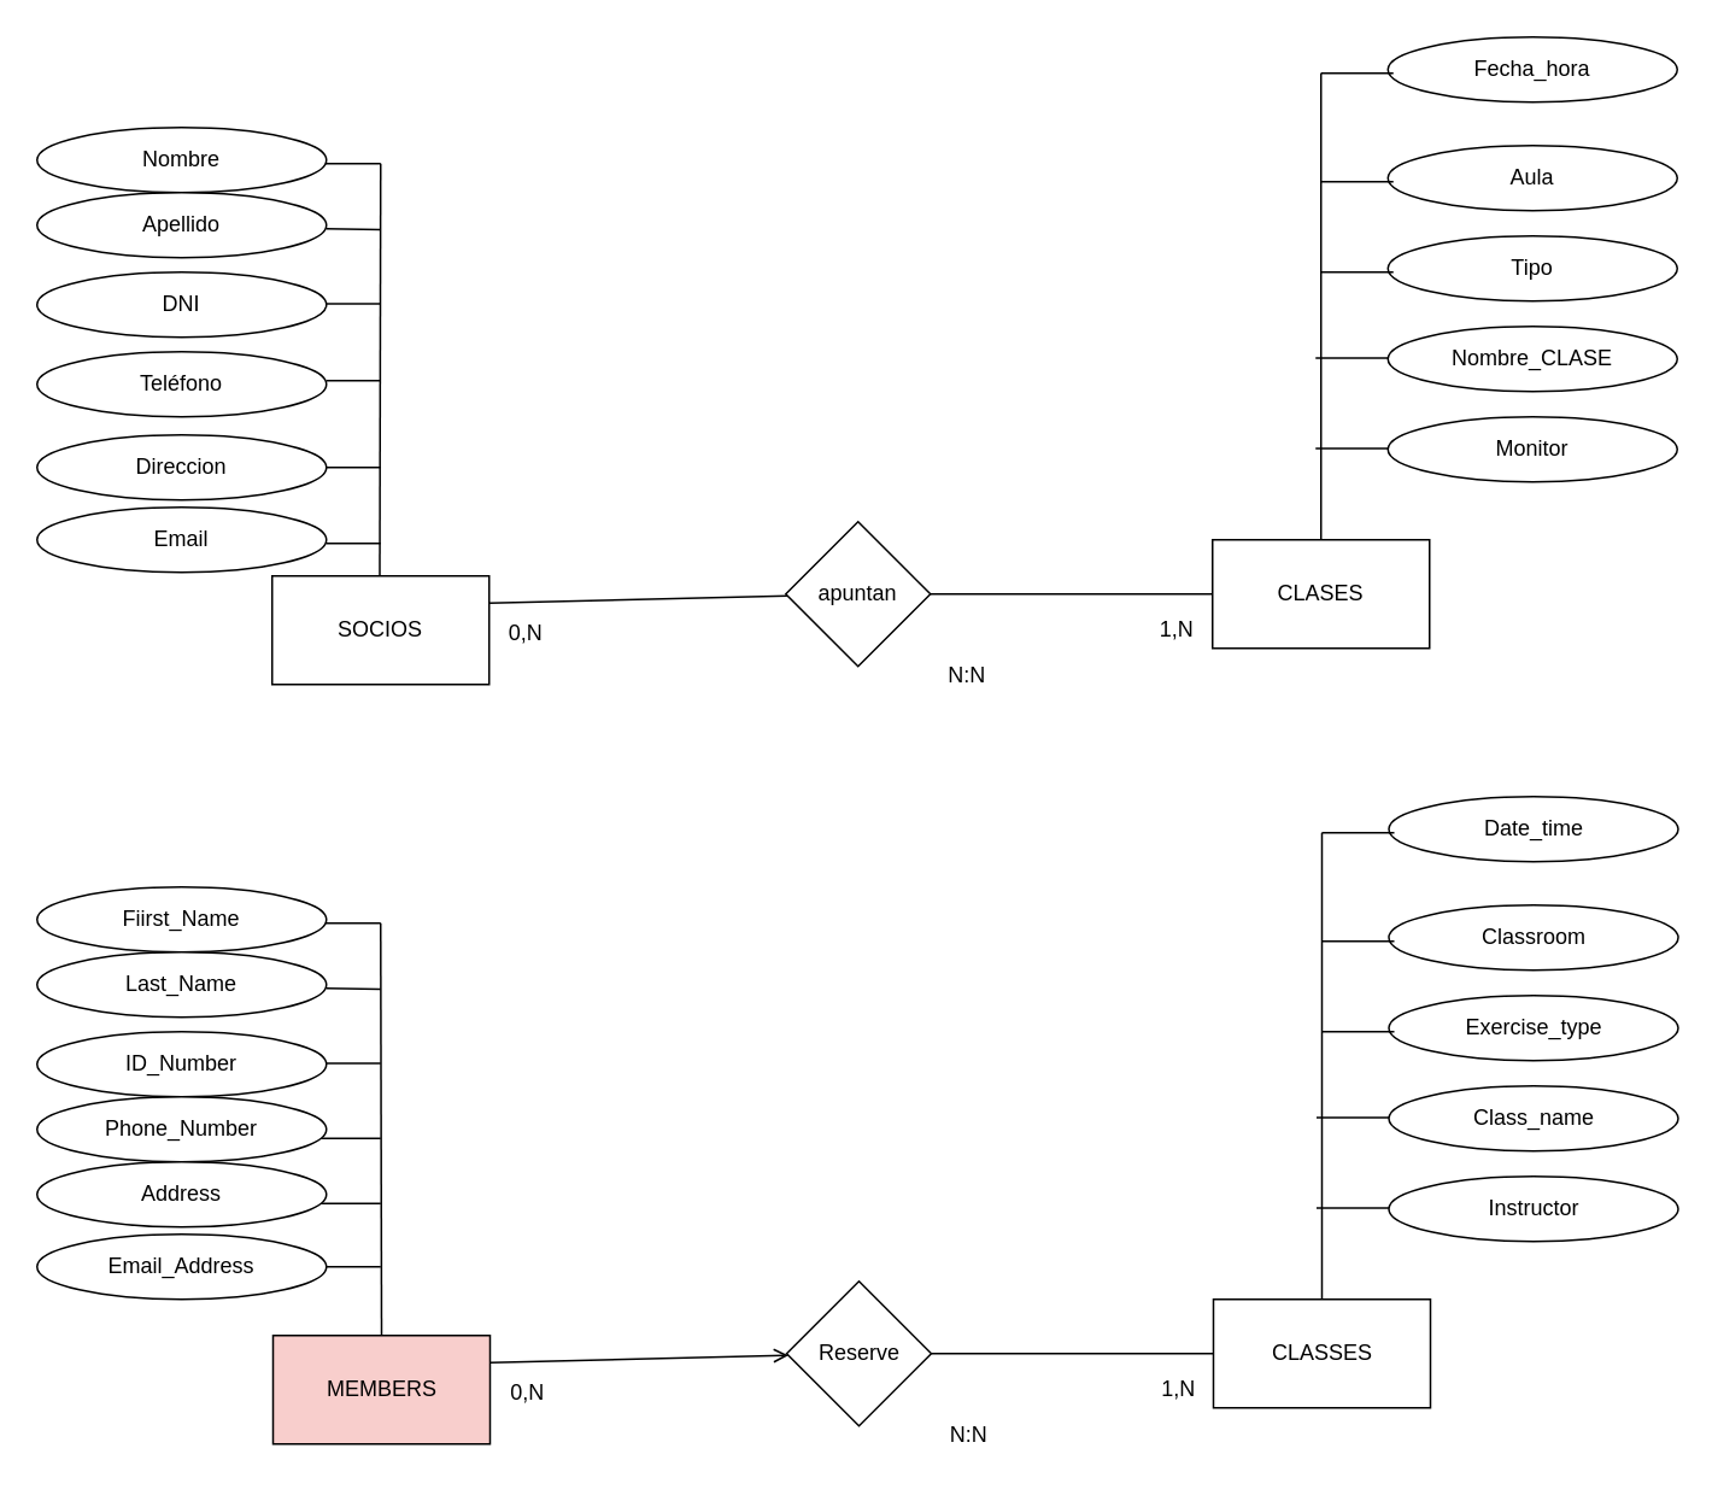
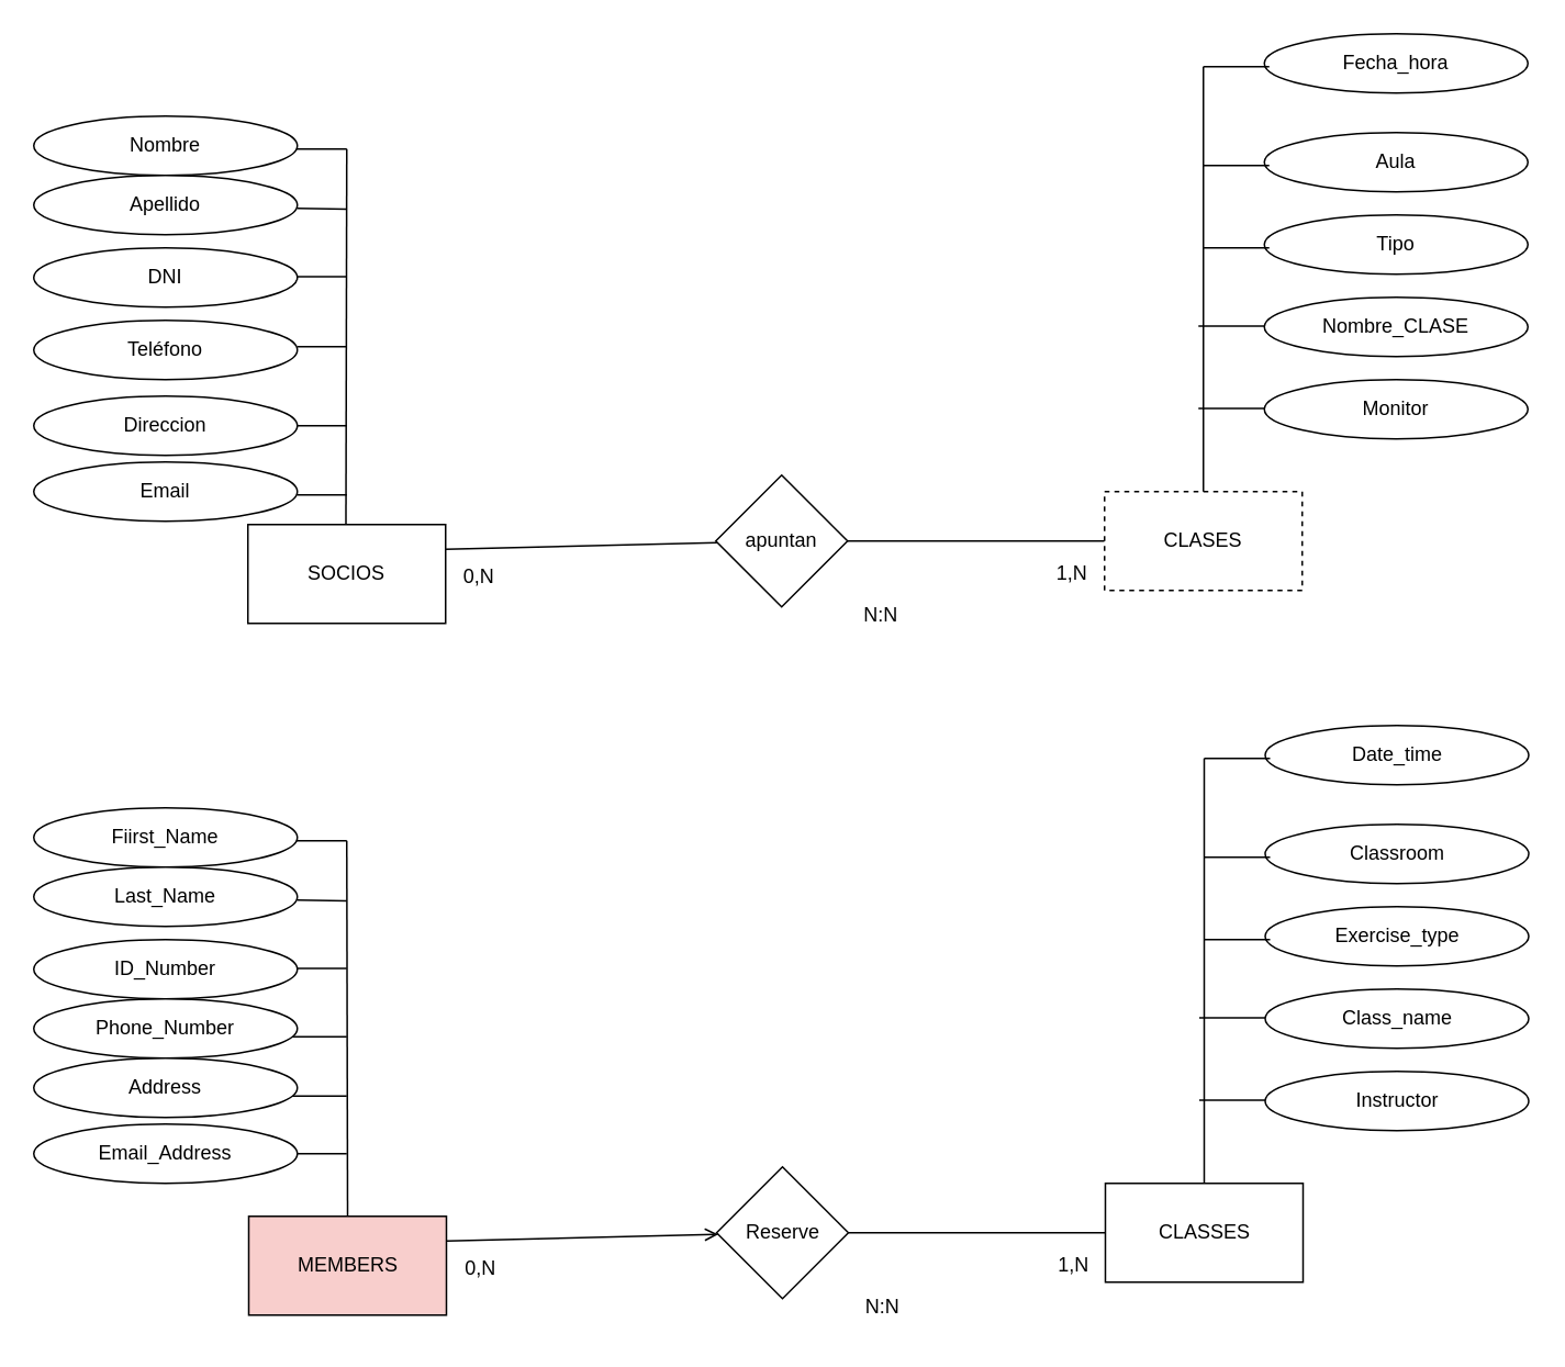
  <mxCell id="0" />
  <mxCell id="1" parent="0" />
  <mxCell id="2" value="" style="endArrow=none;html=1;rounded=0;exitX=1;exitY=0.5;exitDx=0;exitDy=0;" edge="1" parent="1" source="32" target="3"><mxGeometry width="50" height="50" relative="1" as="geometry"><mxPoint x="330" y="90" as="sourcePoint" /><mxPoint x="450" y="-110" as="targetPoint" /></mxGeometry></mxCell>
- <mxCell id="3" value="CLASES" style="rounded=0;whiteSpace=wrap;html=1;" vertex="1" parent="1"><mxGeometry x="670" y="298" width="120" height="60" as="geometry" /></mxCell>
+ <mxCell id="3" value="CLASES" style="rounded=0;whiteSpace=wrap;html=1;dashed=1;" vertex="1" parent="1"><mxGeometry x="670" y="298" width="120" height="60" as="geometry" /></mxCell>
  <mxCell id="4" value="SOCIOS" style="rounded=0;whiteSpace=wrap;html=1;" vertex="1" parent="1"><mxGeometry x="150" y="318" width="120" height="60" as="geometry" /></mxCell>
  <mxCell id="5" value="0,N" style="text;html=1;align=center;verticalAlign=middle;resizable=0;points=[];autosize=1;strokeColor=none;fillColor=none;" vertex="1" parent="1"><mxGeometry x="270" y="335" width="40" height="30" as="geometry" /></mxCell>
  <mxCell id="6" value="1,N" style="text;html=1;align=center;verticalAlign=middle;resizable=0;points=[];autosize=1;strokeColor=none;fillColor=none;" vertex="1" parent="1"><mxGeometry x="630" y="333" width="40" height="30" as="geometry" /></mxCell>
  <mxCell id="7" value="" style="endArrow=none;html=1;rounded=0;" edge="1" parent="1"><mxGeometry width="50" height="50" relative="1" as="geometry"><mxPoint x="209.5" y="318" as="sourcePoint" /><mxPoint x="210" y="90" as="targetPoint" /></mxGeometry></mxCell>
  <mxCell id="8" value="" style="endArrow=none;html=1;rounded=0;" edge="1" parent="1"><mxGeometry width="50" height="50" relative="1" as="geometry"><mxPoint x="170" y="258" as="sourcePoint" /><mxPoint x="210" y="258" as="targetPoint" /></mxGeometry></mxCell>
  <mxCell id="9" value="" style="endArrow=none;html=1;rounded=0;" edge="1" parent="1"><mxGeometry width="50" height="50" relative="1" as="geometry"><mxPoint x="180" y="210" as="sourcePoint" /><mxPoint x="210" y="210" as="targetPoint" /><Array as="points" /></mxGeometry></mxCell>
  <mxCell id="10" value="" style="endArrow=none;html=1;rounded=0;" edge="1" parent="1"><mxGeometry width="50" height="50" relative="1" as="geometry"><mxPoint x="170" y="90" as="sourcePoint" /><mxPoint x="210" y="90" as="targetPoint" /></mxGeometry></mxCell>
  <mxCell id="11" value="" style="endArrow=none;html=1;rounded=0;" edge="1" parent="1"><mxGeometry width="50" height="50" relative="1" as="geometry"><mxPoint x="170" y="167.5" as="sourcePoint" /><mxPoint x="210" y="167.5" as="targetPoint" /></mxGeometry></mxCell>
  <mxCell id="12" value="Nombre" style="ellipse;whiteSpace=wrap;html=1;" vertex="1" parent="1"><mxGeometry x="20" y="70" width="160" height="36" as="geometry" /></mxCell>
  <mxCell id="13" value="DNI" style="ellipse;whiteSpace=wrap;html=1;" vertex="1" parent="1"><mxGeometry x="20" y="150" width="160" height="36" as="geometry" /></mxCell>
  <mxCell id="14" value="Teléfono" style="ellipse;whiteSpace=wrap;html=1;" vertex="1" parent="1"><mxGeometry x="20" y="194" width="160" height="36" as="geometry" /></mxCell>
  <mxCell id="15" value="Direccion" style="ellipse;whiteSpace=wrap;html=1;" vertex="1" parent="1"><mxGeometry x="20" y="240" width="160" height="36" as="geometry" /></mxCell>
  <mxCell id="16" value="" style="endArrow=none;html=1;rounded=0;" edge="1" parent="1" target="3"><mxGeometry width="50" height="50" relative="1" as="geometry"><mxPoint x="730" y="40" as="sourcePoint" /><mxPoint x="760" y="-36" as="targetPoint" /></mxGeometry></mxCell>
  <mxCell id="17" value="" style="endArrow=none;html=1;rounded=0;" edge="1" parent="1"><mxGeometry width="50" height="50" relative="1" as="geometry"><mxPoint x="727" y="197.5" as="sourcePoint" /><mxPoint x="767" y="197.5" as="targetPoint" /></mxGeometry></mxCell>
  <mxCell id="18" value="Nombre_CLASE" style="ellipse;whiteSpace=wrap;html=1;" vertex="1" parent="1"><mxGeometry x="767" y="180" width="160" height="36" as="geometry" /></mxCell>
  <mxCell id="19" value="Tipo" style="ellipse;whiteSpace=wrap;html=1;" vertex="1" parent="1"><mxGeometry x="767" y="130" width="160" height="36" as="geometry" /></mxCell>
  <mxCell id="20" value="" style="endArrow=none;html=1;rounded=0;exitX=1;exitY=0.25;exitDx=0;exitDy=0;" edge="1" parent="1" source="32"><mxGeometry width="50" height="50" relative="1" as="geometry"><mxPoint x="440" y="200" as="sourcePoint" /><mxPoint x="474.913" y="328.913" as="targetPoint" /></mxGeometry></mxCell>
  <mxCell id="21" value="Fecha_hora" style="ellipse;whiteSpace=wrap;html=1;" vertex="1" parent="1"><mxGeometry x="767" y="20" width="160" height="36" as="geometry" /></mxCell>
  <mxCell id="22" value="Monitor" style="ellipse;whiteSpace=wrap;html=1;" vertex="1" parent="1"><mxGeometry x="767" y="230" width="160" height="36" as="geometry" /></mxCell>
  <mxCell id="23" value="" style="endArrow=none;html=1;rounded=0;" edge="1" parent="1"><mxGeometry width="50" height="50" relative="1" as="geometry"><mxPoint x="727" y="247.5" as="sourcePoint" /><mxPoint x="767" y="247.5" as="targetPoint" /></mxGeometry></mxCell>
  <mxCell id="24" value="N:N" style="text;html=1;align=center;verticalAlign=middle;resizable=0;points=[];autosize=1;strokeColor=none;fillColor=none;" vertex="1" parent="1"><mxGeometry x="514" y="358" width="40" height="30" as="geometry" /></mxCell>
  <mxCell id="25" value="" style="endArrow=none;html=1;rounded=0;" edge="1" parent="1"><mxGeometry width="50" height="50" relative="1" as="geometry"><mxPoint x="180" y="126" as="sourcePoint" /><mxPoint x="210" y="126.5" as="targetPoint" /></mxGeometry></mxCell>
  <mxCell id="26" value="Apellido" style="ellipse;whiteSpace=wrap;html=1;" vertex="1" parent="1"><mxGeometry x="20" y="106" width="160" height="36" as="geometry" /></mxCell>
  <mxCell id="27" value="" style="endArrow=none;html=1;rounded=0;" edge="1" parent="1"><mxGeometry width="50" height="50" relative="1" as="geometry"><mxPoint x="730" y="150" as="sourcePoint" /><mxPoint x="770" y="150" as="targetPoint" /></mxGeometry></mxCell>
  <mxCell id="28" value="Aula" style="ellipse;whiteSpace=wrap;html=1;" vertex="1" parent="1"><mxGeometry x="767" y="80" width="160" height="36" as="geometry" /></mxCell>
  <mxCell id="29" value="" style="endArrow=none;html=1;rounded=0;" edge="1" parent="1"><mxGeometry width="50" height="50" relative="1" as="geometry"><mxPoint x="730" y="100" as="sourcePoint" /><mxPoint x="770" y="100" as="targetPoint" /></mxGeometry></mxCell>
  <mxCell id="30" value="" style="endArrow=none;html=1;rounded=0;" edge="1" parent="1"><mxGeometry width="50" height="50" relative="1" as="geometry"><mxPoint x="730" y="40" as="sourcePoint" /><mxPoint x="770" y="40" as="targetPoint" /></mxGeometry></mxCell>
  <mxCell id="31" value="" style="endArrow=none;html=1;rounded=0;exitX=1;exitY=0.25;exitDx=0;exitDy=0;" edge="1" parent="1" source="4" target="32"><mxGeometry width="50" height="50" relative="1" as="geometry"><mxPoint x="270" y="333" as="sourcePoint" /><mxPoint x="474.913" y="328.913" as="targetPoint" /></mxGeometry></mxCell>
  <mxCell id="32" value="apuntan" style="rhombus;whiteSpace=wrap;html=1;" vertex="1" parent="1"><mxGeometry x="434" y="288" width="80" height="80" as="geometry" /></mxCell>
  <mxCell id="33" value="" style="endArrow=none;html=1;rounded=0;exitX=1;exitY=0.5;exitDx=0;exitDy=0;" edge="1" parent="1" source="63" target="34"><mxGeometry width="50" height="50" relative="1" as="geometry"><mxPoint x="330.5" y="510" as="sourcePoint" /><mxPoint x="450.5" y="310" as="targetPoint" /></mxGeometry></mxCell>
  <mxCell id="34" value="CLASSES" style="rounded=0;whiteSpace=wrap;html=1;" vertex="1" parent="1"><mxGeometry x="670.5" y="718" width="120" height="60" as="geometry" /></mxCell>
  <mxCell id="35" value="MEMBERS" style="rounded=0;whiteSpace=wrap;html=1;fillColor=#f8cecc;" vertex="1" parent="1"><mxGeometry x="150.5" y="738" width="120" height="60" as="geometry" /></mxCell>
  <mxCell id="36" value="0,N" style="text;html=1;align=center;verticalAlign=middle;resizable=0;points=[];autosize=1;strokeColor=none;fillColor=none;" vertex="1" parent="1"><mxGeometry x="270.5" y="755" width="40" height="30" as="geometry" /></mxCell>
  <mxCell id="37" value="1,N" style="text;html=1;align=center;verticalAlign=middle;resizable=0;points=[];autosize=1;strokeColor=none;fillColor=none;" vertex="1" parent="1"><mxGeometry x="630.5" y="753" width="40" height="30" as="geometry" /></mxCell>
  <mxCell id="38" value="" style="endArrow=none;html=1;rounded=0;exitX=0.5;exitY=0;exitDx=0;exitDy=0;" edge="1" parent="1" source="35"><mxGeometry width="50" height="50" relative="1" as="geometry"><mxPoint x="209.5" y="708" as="sourcePoint" /><mxPoint x="210" y="510" as="targetPoint" /></mxGeometry></mxCell>
  <mxCell id="39" value="" style="endArrow=none;html=1;rounded=0;" edge="1" parent="1"><mxGeometry width="50" height="50" relative="1" as="geometry"><mxPoint x="170" y="665" as="sourcePoint" /><mxPoint x="210" y="665" as="targetPoint" /></mxGeometry></mxCell>
  <mxCell id="40" value="" style="endArrow=none;html=1;rounded=0;" edge="1" parent="1"><mxGeometry width="50" height="50" relative="1" as="geometry"><mxPoint x="170" y="629" as="sourcePoint" /><mxPoint x="210" y="629" as="targetPoint" /></mxGeometry></mxCell>
  <mxCell id="41" value="" style="endArrow=none;html=1;rounded=0;" edge="1" parent="1"><mxGeometry width="50" height="50" relative="1" as="geometry"><mxPoint x="170" y="510" as="sourcePoint" /><mxPoint x="210" y="510" as="targetPoint" /></mxGeometry></mxCell>
  <mxCell id="42" value="" style="endArrow=none;html=1;rounded=0;" edge="1" parent="1"><mxGeometry width="50" height="50" relative="1" as="geometry"><mxPoint x="170" y="587.5" as="sourcePoint" /><mxPoint x="210" y="587.5" as="targetPoint" /></mxGeometry></mxCell>
  <mxCell id="43" value="Fiirst_Name" style="ellipse;whiteSpace=wrap;html=1;" vertex="1" parent="1"><mxGeometry x="20" y="490" width="160" height="36" as="geometry" /></mxCell>
  <mxCell id="44" value="ID_Number" style="ellipse;whiteSpace=wrap;html=1;" vertex="1" parent="1"><mxGeometry x="20" y="570" width="160" height="36" as="geometry" /></mxCell>
  <mxCell id="45" value="Phone_Number" style="ellipse;whiteSpace=wrap;html=1;" vertex="1" parent="1"><mxGeometry x="20" y="606" width="160" height="36" as="geometry" /></mxCell>
  <mxCell id="46" value="Address" style="ellipse;whiteSpace=wrap;html=1;" vertex="1" parent="1"><mxGeometry x="20" y="642" width="160" height="36" as="geometry" /></mxCell>
  <mxCell id="47" value="" style="endArrow=none;html=1;rounded=0;" edge="1" parent="1" target="34"><mxGeometry width="50" height="50" relative="1" as="geometry"><mxPoint x="730.5" y="460" as="sourcePoint" /><mxPoint x="760.5" y="384" as="targetPoint" /></mxGeometry></mxCell>
  <mxCell id="48" value="" style="endArrow=none;html=1;rounded=0;" edge="1" parent="1"><mxGeometry width="50" height="50" relative="1" as="geometry"><mxPoint x="727.5" y="617.5" as="sourcePoint" /><mxPoint x="767.5" y="617.5" as="targetPoint" /></mxGeometry></mxCell>
  <mxCell id="49" value="Class_name" style="ellipse;whiteSpace=wrap;html=1;" vertex="1" parent="1"><mxGeometry x="767.5" y="600" width="160" height="36" as="geometry" /></mxCell>
  <mxCell id="50" value="Exercise_type" style="ellipse;whiteSpace=wrap;html=1;" vertex="1" parent="1"><mxGeometry x="767.5" y="550" width="160" height="36" as="geometry" /></mxCell>
  <mxCell id="51" value="" style="endArrow=none;html=1;rounded=0;exitX=1;exitY=0.25;exitDx=0;exitDy=0;" edge="1" parent="1" source="63"><mxGeometry width="50" height="50" relative="1" as="geometry"><mxPoint x="440.5" y="620" as="sourcePoint" /><mxPoint x="475.413" y="748.913" as="targetPoint" /></mxGeometry></mxCell>
  <mxCell id="52" value="Date_time" style="ellipse;whiteSpace=wrap;html=1;" vertex="1" parent="1"><mxGeometry x="767.5" y="440" width="160" height="36" as="geometry" /></mxCell>
  <mxCell id="53" value="Instructor" style="ellipse;whiteSpace=wrap;html=1;" vertex="1" parent="1"><mxGeometry x="767.5" y="650" width="160" height="36" as="geometry" /></mxCell>
  <mxCell id="54" value="" style="endArrow=none;html=1;rounded=0;" edge="1" parent="1"><mxGeometry width="50" height="50" relative="1" as="geometry"><mxPoint x="727.5" y="667.5" as="sourcePoint" /><mxPoint x="767.5" y="667.5" as="targetPoint" /></mxGeometry></mxCell>
  <mxCell id="55" value="N:N" style="text;html=1;align=center;verticalAlign=middle;resizable=0;points=[];autosize=1;strokeColor=none;fillColor=none;" vertex="1" parent="1"><mxGeometry x="514.5" y="778" width="40" height="30" as="geometry" /></mxCell>
  <mxCell id="56" value="" style="endArrow=none;html=1;rounded=0;" edge="1" parent="1"><mxGeometry width="50" height="50" relative="1" as="geometry"><mxPoint x="180" y="546" as="sourcePoint" /><mxPoint x="210" y="546.5" as="targetPoint" /></mxGeometry></mxCell>
  <mxCell id="57" value="Last_Name" style="ellipse;whiteSpace=wrap;html=1;" vertex="1" parent="1"><mxGeometry x="20" y="526" width="160" height="36" as="geometry" /></mxCell>
  <mxCell id="58" value="" style="endArrow=none;html=1;rounded=0;" edge="1" parent="1"><mxGeometry width="50" height="50" relative="1" as="geometry"><mxPoint x="730.5" y="570" as="sourcePoint" /><mxPoint x="770.5" y="570" as="targetPoint" /></mxGeometry></mxCell>
  <mxCell id="59" value="Classroom" style="ellipse;whiteSpace=wrap;html=1;" vertex="1" parent="1"><mxGeometry x="767.5" y="500" width="160" height="36" as="geometry" /></mxCell>
  <mxCell id="60" value="" style="endArrow=none;html=1;rounded=0;" edge="1" parent="1"><mxGeometry width="50" height="50" relative="1" as="geometry"><mxPoint x="730.5" y="520" as="sourcePoint" /><mxPoint x="770.5" y="520" as="targetPoint" /></mxGeometry></mxCell>
  <mxCell id="61" value="" style="endArrow=none;html=1;rounded=0;" edge="1" parent="1"><mxGeometry width="50" height="50" relative="1" as="geometry"><mxPoint x="730.5" y="460" as="sourcePoint" /><mxPoint x="770.5" y="460" as="targetPoint" /></mxGeometry></mxCell>
  <mxCell id="62" value="" style="endArrow=open;html=1;rounded=0;exitX=1;exitY=0.25;exitDx=0;exitDy=0;" edge="1" parent="1" source="35" target="63"><mxGeometry width="50" height="50" relative="1" as="geometry"><mxPoint x="270.5" y="753" as="sourcePoint" /><mxPoint x="475.413" y="748.913" as="targetPoint" /></mxGeometry></mxCell>
  <mxCell id="63" value="Reserve" style="rhombus;whiteSpace=wrap;html=1;" vertex="1" parent="1"><mxGeometry x="434.5" y="708" width="80" height="80" as="geometry" /></mxCell>
  <mxCell id="64" value="Email_Address" style="ellipse;whiteSpace=wrap;html=1;" vertex="1" parent="1"><mxGeometry x="20" y="682" width="160" height="36" as="geometry" /></mxCell>
  <mxCell id="65" value="" style="endArrow=none;html=1;rounded=0;" edge="1" parent="1"><mxGeometry width="50" height="50" relative="1" as="geometry"><mxPoint x="180" y="700" as="sourcePoint" /><mxPoint x="210" y="700" as="targetPoint" /></mxGeometry></mxCell>
  <mxCell id="66" value="Email" style="ellipse;whiteSpace=wrap;html=1;" vertex="1" parent="1"><mxGeometry x="20" y="280" width="160" height="36" as="geometry" /></mxCell>
  <mxCell id="67" value="" style="endArrow=none;html=1;rounded=0;" edge="1" parent="1"><mxGeometry width="50" height="50" relative="1" as="geometry"><mxPoint x="180" y="300" as="sourcePoint" /><mxPoint x="210" y="300" as="targetPoint" /></mxGeometry></mxCell>
